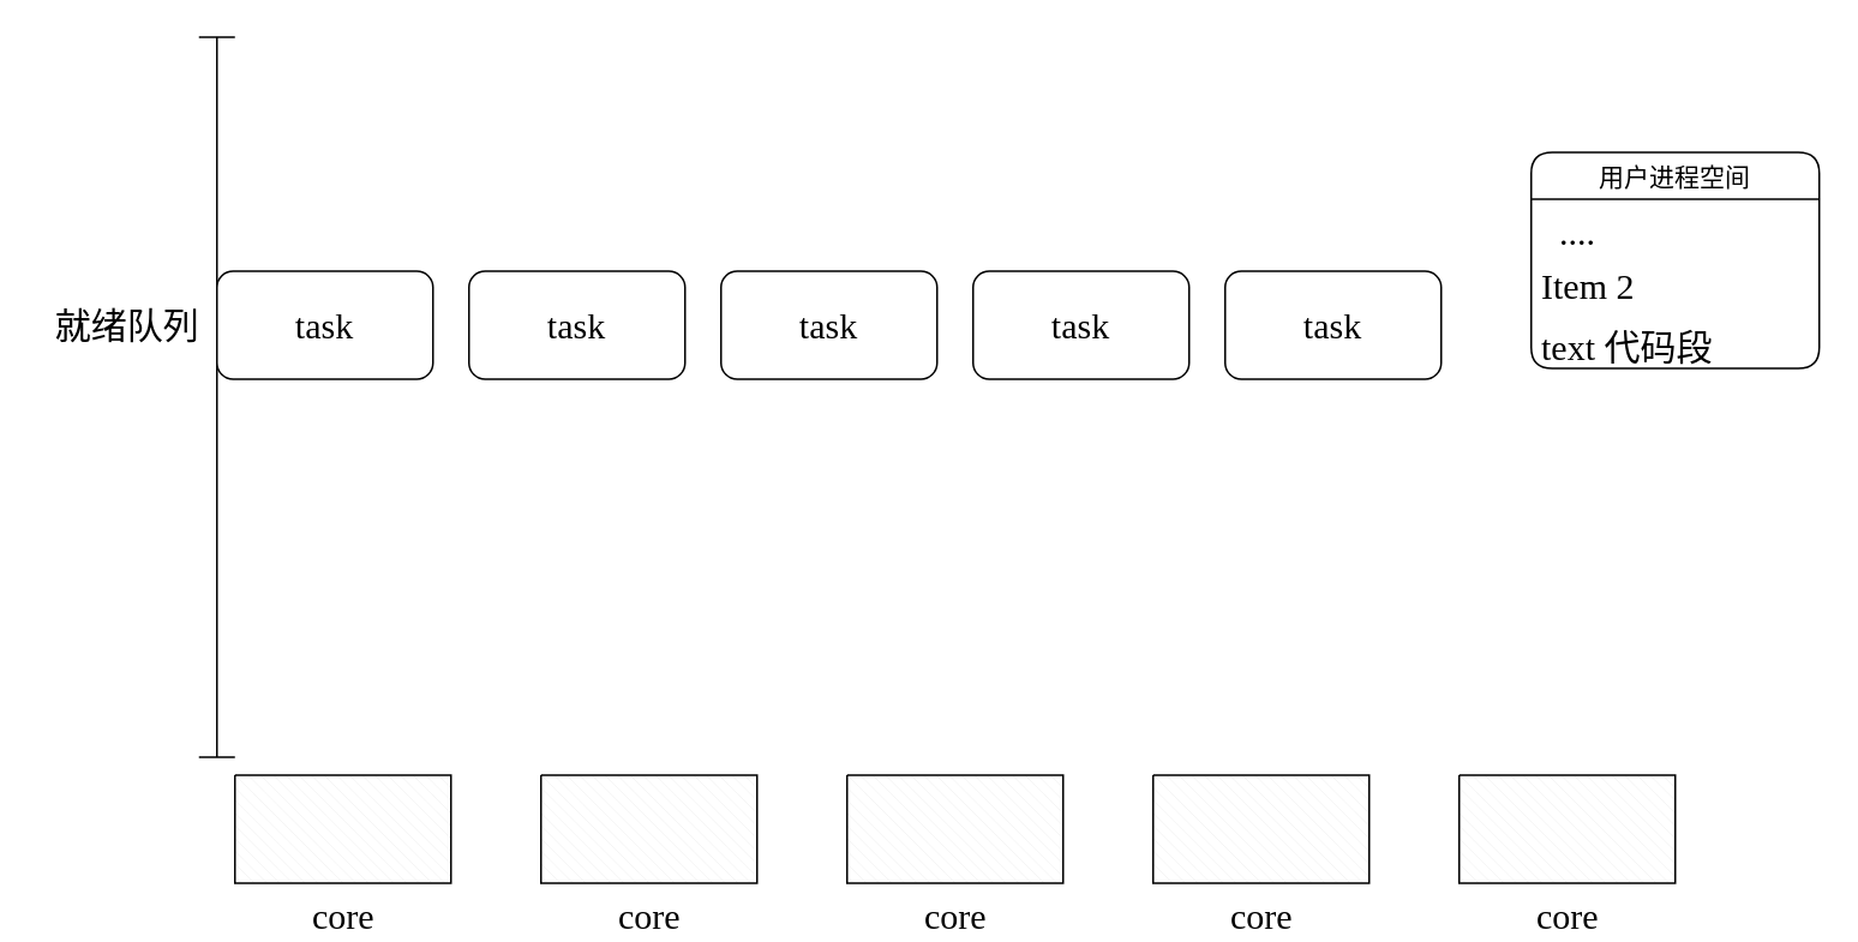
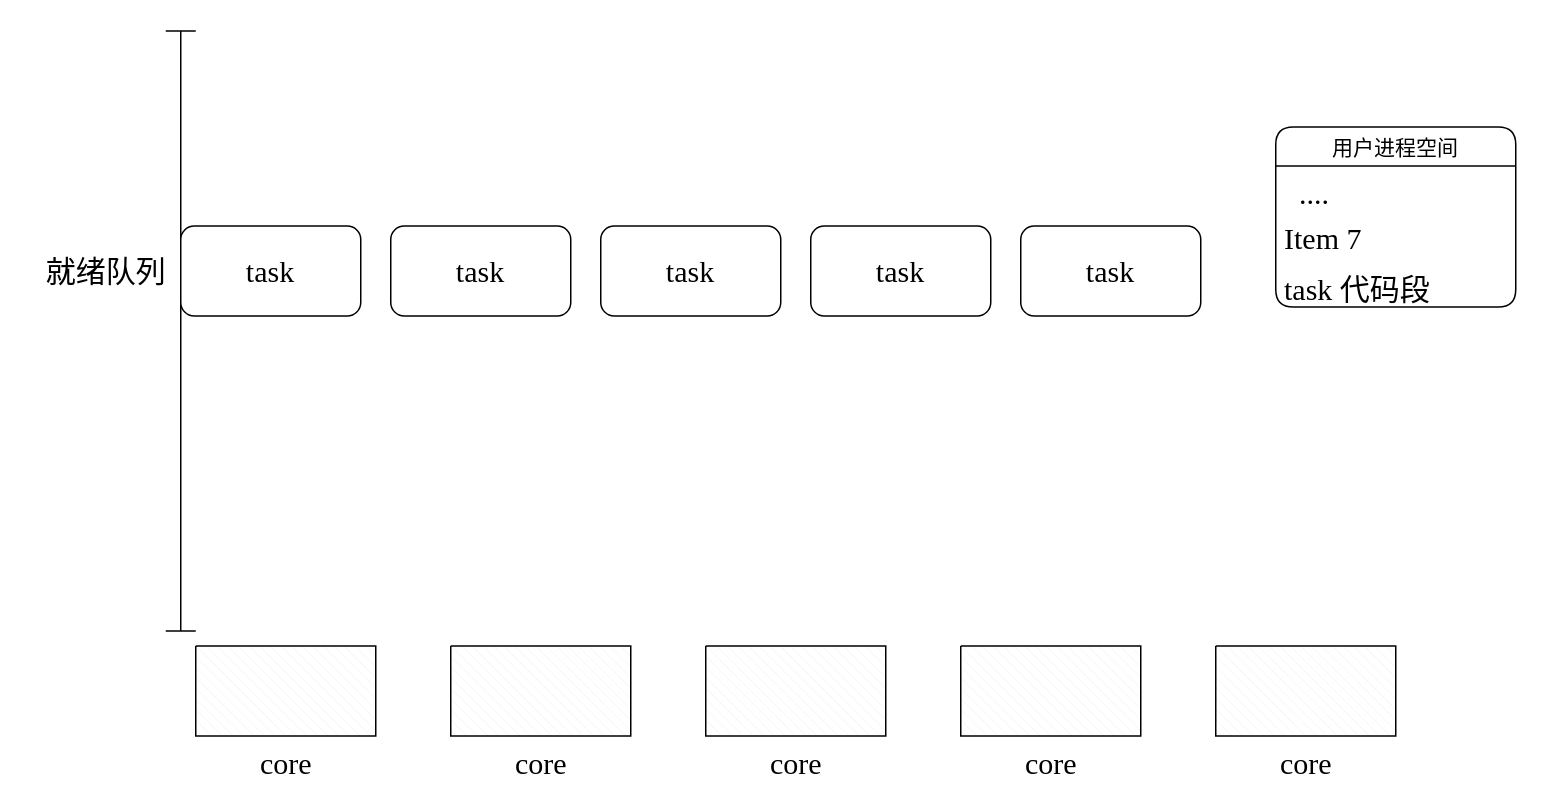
  <mxCell id="0" />
  <mxCell id="1" parent="0" />
  <mxCell id="2" value="core" style="verticalLabelPosition=bottom;verticalAlign=top;html=1;shape=mxgraph.basic.patternFillRect;fillStyle=diagRev;step=5;fillStrokeWidth=0.2;fillStrokeColor=#dddddd;hachureGap=4;jiggle=2;curveFitting=1;fontFamily=Architects Daughter;fontSource=https%3A%2F%2Ffonts.googleapis.com%2Fcss%3Ffamily%3DArchitects%2BDaughter;fontSize=20;rounded=1;" parent="1" vertex="1"><mxGeometry x="130" y="430" width="120" height="60" as="geometry" /></mxCell>
  <mxCell id="3" value="core" style="verticalLabelPosition=bottom;verticalAlign=top;html=1;shape=mxgraph.basic.patternFillRect;fillStyle=diagRev;step=5;fillStrokeWidth=0.2;fillStrokeColor=#dddddd;hachureGap=4;jiggle=2;curveFitting=1;fontFamily=Architects Daughter;fontSource=https%3A%2F%2Ffonts.googleapis.com%2Fcss%3Ffamily%3DArchitects%2BDaughter;fontSize=20;rounded=1;" parent="1" vertex="1"><mxGeometry x="300" y="430" width="120" height="60" as="geometry" /></mxCell>
  <mxCell id="4" value="core" style="verticalLabelPosition=bottom;verticalAlign=top;html=1;shape=mxgraph.basic.patternFillRect;fillStyle=diagRev;step=5;fillStrokeWidth=0.2;fillStrokeColor=#dddddd;hachureGap=4;jiggle=2;curveFitting=1;fontFamily=Architects Daughter;fontSource=https%3A%2F%2Ffonts.googleapis.com%2Fcss%3Ffamily%3DArchitects%2BDaughter;fontSize=20;rounded=1;" parent="1" vertex="1"><mxGeometry x="470" y="430" width="120" height="60" as="geometry" /></mxCell>
  <mxCell id="5" value="core" style="verticalLabelPosition=bottom;verticalAlign=top;html=1;shape=mxgraph.basic.patternFillRect;fillStyle=diagRev;step=5;fillStrokeWidth=0.2;fillStrokeColor=#dddddd;hachureGap=4;jiggle=2;curveFitting=1;fontFamily=Architects Daughter;fontSource=https%3A%2F%2Ffonts.googleapis.com%2Fcss%3Ffamily%3DArchitects%2BDaughter;fontSize=20;rounded=1;" parent="1" vertex="1"><mxGeometry x="640" y="430" width="120" height="60" as="geometry" /></mxCell>
  <mxCell id="6" value="core" style="verticalLabelPosition=bottom;verticalAlign=top;html=1;shape=mxgraph.basic.patternFillRect;fillStyle=diagRev;step=5;fillStrokeWidth=0.2;fillStrokeColor=#dddddd;hachureGap=4;jiggle=2;curveFitting=1;fontFamily=Architects Daughter;fontSource=https%3A%2F%2Ffonts.googleapis.com%2Fcss%3Ffamily%3DArchitects%2BDaughter;fontSize=20;rounded=1;" parent="1" vertex="1"><mxGeometry x="810" y="430" width="120" height="60" as="geometry" /></mxCell>
  <mxCell id="7" value="" style="shape=crossbar;whiteSpace=wrap;html=1;rounded=1;direction=south;hachureGap=4;jiggle=2;curveFitting=1;fontFamily=Architects Daughter;fontSource=https%3A%2F%2Ffonts.googleapis.com%2Fcss%3Ffamily%3DArchitects%2BDaughter;fontSize=20;" parent="1" vertex="1"><mxGeometry x="110" y="20" width="20" height="400" as="geometry" /></mxCell>
  <mxCell id="8" value="task" style="rounded=1;whiteSpace=wrap;html=1;hachureGap=4;jiggle=2;curveFitting=1;fontFamily=Architects Daughter;fontSource=https%3A%2F%2Ffonts.googleapis.com%2Fcss%3Ffamily%3DArchitects%2BDaughter;fontSize=20;" parent="1" vertex="1"><mxGeometry x="120" y="150" width="120" height="60" as="geometry" /></mxCell>
  <mxCell id="9" value="task" style="rounded=1;whiteSpace=wrap;html=1;hachureGap=4;jiggle=2;curveFitting=1;fontFamily=Architects Daughter;fontSource=https%3A%2F%2Ffonts.googleapis.com%2Fcss%3Ffamily%3DArchitects%2BDaughter;fontSize=20;" parent="1" vertex="1"><mxGeometry x="260" y="150" width="120" height="60" as="geometry" /></mxCell>
  <mxCell id="10" value="task" style="rounded=1;whiteSpace=wrap;html=1;hachureGap=4;jiggle=2;curveFitting=1;fontFamily=Architects Daughter;fontSource=https%3A%2F%2Ffonts.googleapis.com%2Fcss%3Ffamily%3DArchitects%2BDaughter;fontSize=20;" parent="1" vertex="1"><mxGeometry x="400" y="150" width="120" height="60" as="geometry" /></mxCell>
  <mxCell id="11" value="task" style="rounded=1;whiteSpace=wrap;html=1;hachureGap=4;jiggle=2;curveFitting=1;fontFamily=Architects Daughter;fontSource=https%3A%2F%2Ffonts.googleapis.com%2Fcss%3Ffamily%3DArchitects%2BDaughter;fontSize=20;" parent="1" vertex="1"><mxGeometry x="540" y="150" width="120" height="60" as="geometry" /></mxCell>
  <mxCell id="12" value="task" style="rounded=1;whiteSpace=wrap;html=1;hachureGap=4;jiggle=2;curveFitting=1;fontFamily=Architects Daughter;fontSource=https%3A%2F%2Ffonts.googleapis.com%2Fcss%3Ffamily%3DArchitects%2BDaughter;fontSize=20;" parent="1" vertex="1"><mxGeometry x="680" y="150" width="120" height="60" as="geometry" /></mxCell>
  <mxCell id="13" value="就绪队列" style="text;html=1;align=center;verticalAlign=middle;resizable=0;points=[];autosize=1;strokeColor=none;fillColor=none;fontSize=20;fontFamily=Architects Daughter;rounded=1;" parent="1" vertex="1"><mxGeometry x="20" y="160" width="100" height="40" as="geometry" /></mxCell>
  <mxCell id="14" value="用户进程空间" style="swimlane;fontStyle=0;childLayout=stackLayout;horizontal=1;startSize=26;horizontalStack=0;resizeParent=1;resizeParentMax=0;resizeLast=0;collapsible=1;marginBottom=0;align=center;fontSize=14;hachureGap=4;jiggle=2;curveFitting=1;fontFamily=Architects Daughter;fontSource=https%3A%2F%2Ffonts.googleapis.com%2Fcss%3Ffamily%3DArchitects%2BDaughter;rounded=1;" parent="1" vertex="1"><mxGeometry x="850" y="84" width="160" height="120" as="geometry" /></mxCell>
  <mxCell id="15" value="&amp;nbsp; ...." style="text;strokeColor=none;fillColor=none;spacingLeft=4;spacingRight=4;overflow=hidden;rotatable=0;points=[[0,0.5],[1,0.5]];portConstraint=eastwest;fontSize=20;whiteSpace=wrap;html=1;fontFamily=Architects Daughter;rounded=1;" parent="14" vertex="1"><mxGeometry y="26" width="160" height="30" as="geometry" /></mxCell>
- <mxCell id="16" value="Item 2" style="text;strokeColor=none;fillColor=none;spacingLeft=4;spacingRight=4;overflow=hidden;rotatable=0;points=[[0,0.5],[1,0.5]];portConstraint=eastwest;fontSize=20;whiteSpace=wrap;html=1;fontFamily=Architects Daughter;shadow=1;rounded=1;" parent="14" vertex="1"><mxGeometry y="56" width="160" height="34" as="geometry" /></mxCell>
- <mxCell id="17" value="text 代码段" style="text;strokeColor=none;fillColor=none;spacingLeft=4;spacingRight=4;overflow=hidden;rotatable=0;points=[[0,0.5],[1,0.5]];portConstraint=eastwest;fontSize=20;whiteSpace=wrap;html=1;fontFamily=Architects Daughter;rounded=1;" parent="14" vertex="1"><mxGeometry y="90" width="160" height="30" as="geometry" /></mxCell>
+ <mxCell id="16" value="Item 7" style="text;strokeColor=none;fillColor=none;spacingLeft=4;spacingRight=4;overflow=hidden;rotatable=0;points=[[0,0.5],[1,0.5]];portConstraint=eastwest;fontSize=20;whiteSpace=wrap;html=1;fontFamily=Architects Daughter;shadow=1;rounded=1;" parent="14" vertex="1"><mxGeometry y="56" width="160" height="34" as="geometry" /></mxCell>
+ <mxCell id="17" value="task 代码段" style="text;strokeColor=none;fillColor=none;spacingLeft=4;spacingRight=4;overflow=hidden;rotatable=0;points=[[0,0.5],[1,0.5]];portConstraint=eastwest;fontSize=20;whiteSpace=wrap;html=1;fontFamily=Architects Daughter;rounded=1;" parent="14" vertex="1"><mxGeometry y="90" width="160" height="30" as="geometry" /></mxCell>
